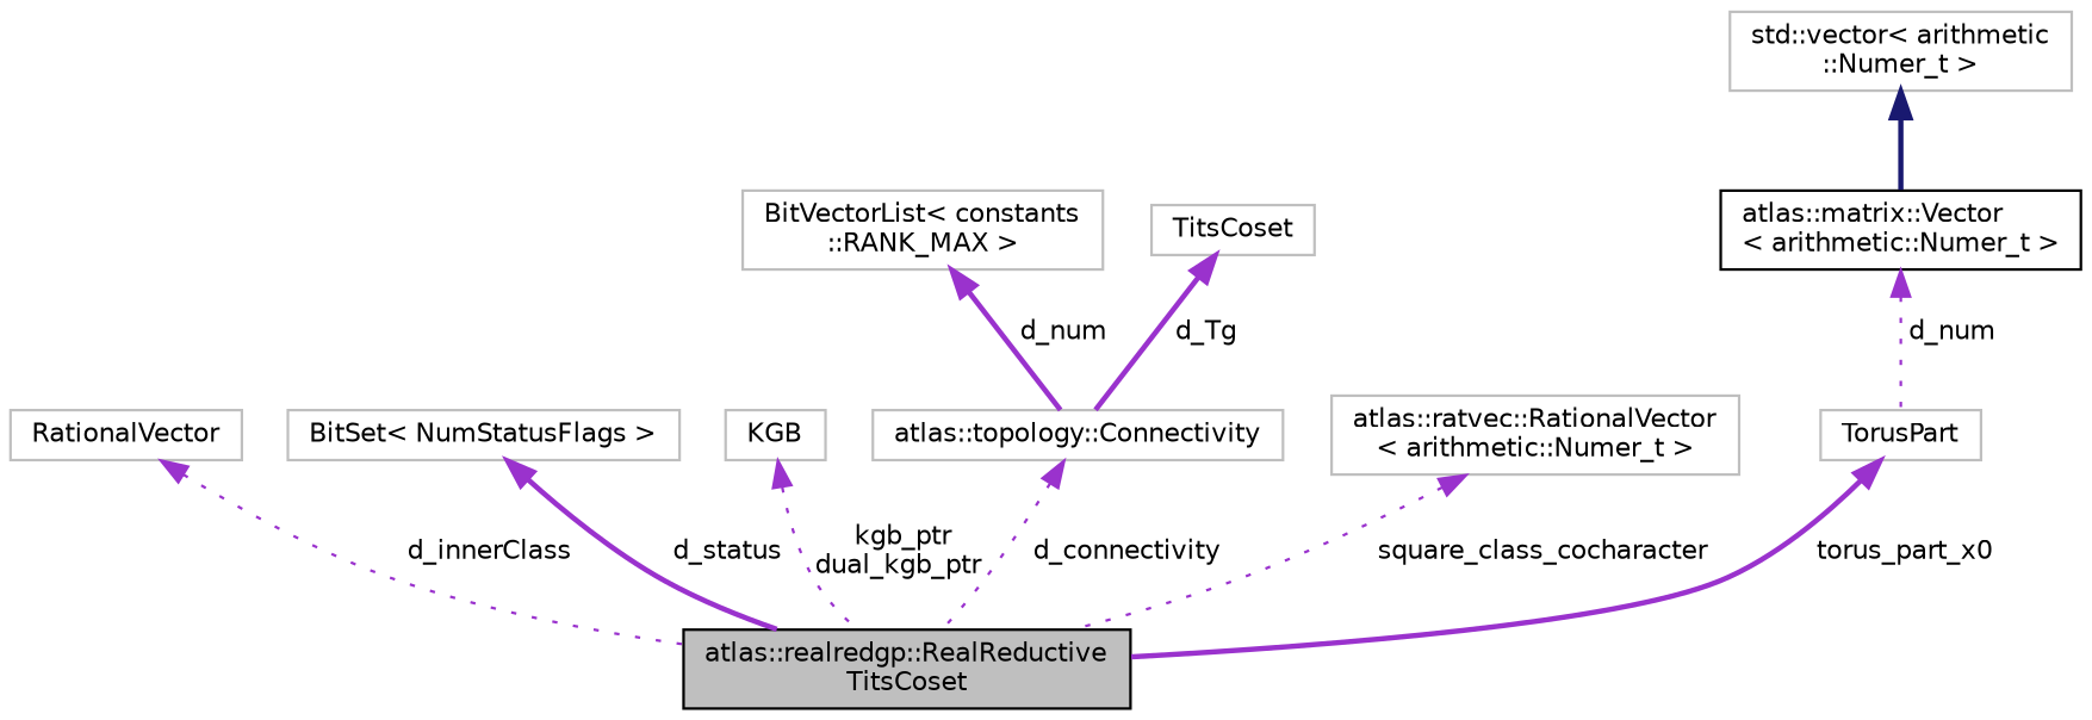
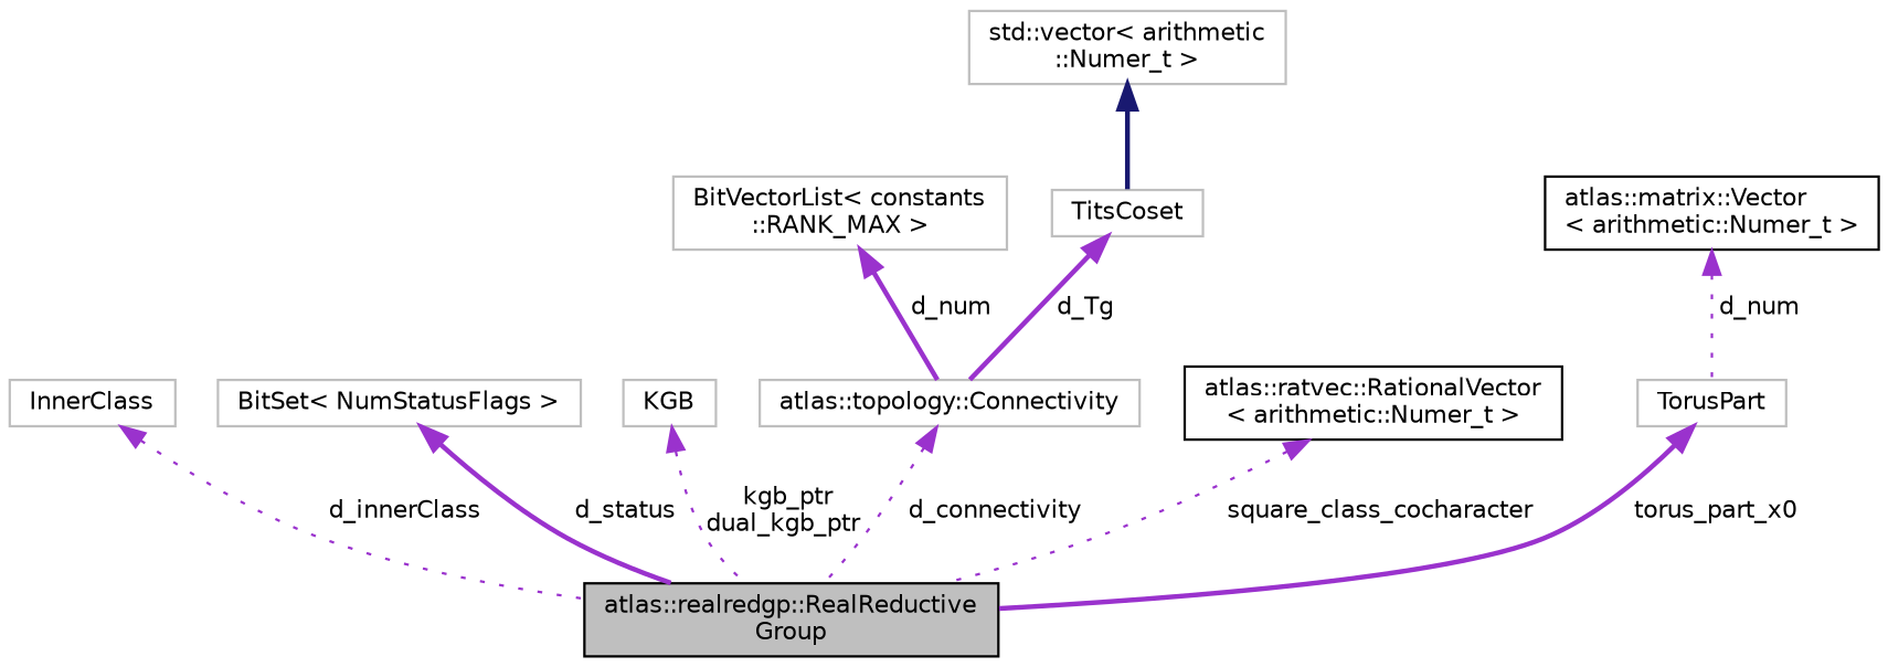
  digraph {
    rankdir=TB
    node [color=grey75 fillcolor=white fontname=Helvetica fontsize=10 shape=record style=filled]
    edge [color=darkorchid3 dir=back fontname=Helvetica fontsize=10 labelfontname=Helvetica labelfontsize=10 style=dotted]
-   n1 [color=black fillcolor=grey75 fontcolor=black height=0.2 label="atlas::realredgp::RealReductive\lTitsCoset" width=0.4]
-   n2 [height=0.2 label=RationalVector width=0.4]
+   n1 [color=black fillcolor=grey75 fontcolor=black height=0.2 label="atlas::realredgp::RealReductive\lGroup" width=0.4]
+   n2 [height=0.2 label=InnerClass width=0.4]
    n3 [height=0.2 label="BitSet\< NumStatusFlags \>" width=0.4]
    n4 [height=0.2 label=KGB width=0.4]
    n5 [height=0.2 label="atlas::topology::Connectivity" width=0.4]
    n6 [height=0.2 label="BitVectorList\< constants\l::RANK_MAX \>" width=0.4]
    n7 [height=0.2 label=TitsCoset width=0.4]
-   n8 [height=0.2 label="atlas::ratvec::RationalVector\l\< arithmetic::Numer_t \>" width=0.4]
+   n8 [color=black height=0.2 label="atlas::ratvec::RationalVector\l\< arithmetic::Numer_t \>" width=0.4]
    n9 [color=black height=0.2 label="atlas::matrix::Vector\l\< arithmetic::Numer_t \>" width=0.4]
    n10 [height=0.2 label=TorusPart width=0.4]
    n11 [height=0.2 label="std::vector\< arithmetic\l::Numer_t  \>" width=0.4]
    n2 -> n1 [label=" d_innerClass"]
    n3 -> n1 [label=" d_status" style=bold]
    n4 -> n1 [label=" kgb_ptr\ndual_kgb_ptr"]
    n5 -> n1 [label=" d_connectivity"]
    n6 -> n5 [label=" d_num" style=bold]
    n7 -> n5 [label=" d_Tg" style=bold]
    n8 -> n1 [label=" square_class_cocharacter"]
    n9 -> n10 [label=" d_num"]
    n10 -> n1 [label=" torus_part_x0" style=bold]
-   n11 -> n9 [color=midnightblue style=bold]
+   n11 -> n7 [color=midnightblue style=bold]
  }
